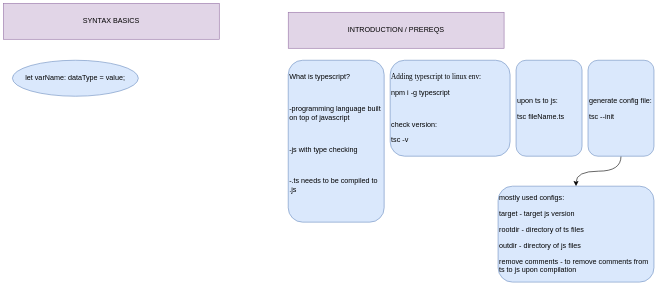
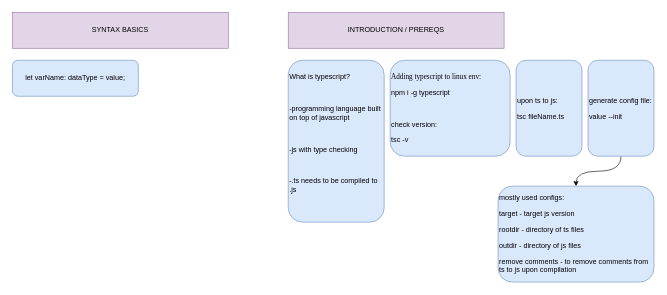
  <mxCell id="0" />
  <mxCell id="1" parent="0" />
  <mxCell id="2" value="INTRODUCTION / PREREQS" style="rounded=0;whiteSpace=wrap;html=1;fillColor=#e1d5e7;strokeColor=#9673a6;" vertex="1" parent="1"><mxGeometry x="480" y="20" width="360" height="60" as="geometry" /></mxCell>
- <mxCell id="3" value="SYNTAX BASICS" style="rounded=0;whiteSpace=wrap;html=1;fillColor=#e1d5e7;strokeColor=#9673a6;" vertex="1" parent="1"><mxGeometry x="5" y="5" width="360" height="60" as="geometry" /></mxCell>
- <mxCell id="4" value="let varName: dataType = value;" style="ellipse;whiteSpace=wrap;html=1;fillColor=#dae8fc;strokeColor=#6c8ebf;" vertex="1" parent="1"><mxGeometry x="20" y="100" width="210" height="60" as="geometry" /></mxCell>
+ <mxCell id="3" value="SYNTAX BASICS" style="rounded=0;whiteSpace=wrap;html=1;fillColor=#e1d5e7;strokeColor=#9673a6;" vertex="1" parent="1"><mxGeometry x="20" y="20" width="360" height="60" as="geometry" /></mxCell>
+ <mxCell id="4" value="let varName: dataType = value;" style="rounded=1;whiteSpace=wrap;html=1;fillColor=#dae8fc;strokeColor=#6c8ebf;" vertex="1" parent="1"><mxGeometry x="20" y="100" width="210" height="60" as="geometry" /></mxCell>
  <mxCell id="5" value="&lt;p style=&quot;border-color: var(--border-color); line-height: 14.4px;&quot;&gt;&lt;font style=&quot;border-color: var(--border-color);&quot; face=&quot;Verdana&quot;&gt;Adding typescript to linux env:&lt;/font&gt;&lt;/p&gt;&lt;p style=&quot;border-color: var(--border-color); line-height: 14.4px;&quot;&gt;npm i -g typescript&lt;/p&gt;&lt;p style=&quot;border-color: var(--border-color); line-height: 14.4px;&quot;&gt;&lt;br&gt;&lt;/p&gt;&lt;p style=&quot;border-color: var(--border-color); line-height: 14.4px;&quot;&gt;check version:&lt;/p&gt;&lt;p style=&quot;border-color: var(--border-color); line-height: 14.4px;&quot;&gt;tsc -v&lt;/p&gt;" style="rounded=1;whiteSpace=wrap;html=1;align=left;fillColor=#dae8fc;strokeColor=#6c8ebf;" vertex="1" parent="1"><mxGeometry x="650" y="100" width="200" height="160" as="geometry" /></mxCell>
  <mxCell id="6" value="&lt;p style=&quot;border-color: var(--border-color); line-height: 14.4px;&quot;&gt;&lt;span style=&quot;background-color: initial;&quot;&gt;upon ts to js:&lt;/span&gt;&lt;br&gt;&lt;/p&gt;&lt;p style=&quot;border-color: var(--border-color); line-height: 14.4px;&quot;&gt;tsc fileName.ts&lt;/p&gt;" style="rounded=1;whiteSpace=wrap;html=1;align=left;fillColor=#dae8fc;strokeColor=#6c8ebf;" vertex="1" parent="1"><mxGeometry x="860" y="100" width="110" height="160" as="geometry" /></mxCell>
  <mxCell id="7" style="edgeStyle=orthogonalEdgeStyle;rounded=0;orthogonalLoop=1;jettySize=auto;html=1;exitX=0.5;exitY=1;exitDx=0;exitDy=0;entryX=0.5;entryY=0;entryDx=0;entryDy=0;curved=1;" edge="1" parent="1" source="8" target="9"><mxGeometry relative="1" as="geometry" /></mxCell>
- <mxCell id="8" value="&lt;p style=&quot;border-color: var(--border-color); line-height: 14.4px;&quot;&gt;generate config file:&lt;/p&gt;&lt;p style=&quot;border-color: var(--border-color); line-height: 14.4px;&quot;&gt;tsc --init&lt;/p&gt;" style="rounded=1;whiteSpace=wrap;html=1;align=left;fillColor=#dae8fc;strokeColor=#6c8ebf;glass=0;shadow=0;" vertex="1" parent="1"><mxGeometry x="980" y="100" width="110" height="160" as="geometry" /></mxCell>
+ <mxCell id="8" value="&lt;p style=&quot;border-color: var(--border-color); line-height: 14.4px;&quot;&gt;generate config file:&lt;/p&gt;&lt;p style=&quot;border-color: var(--border-color); line-height: 14.4px;&quot;&gt;value --init&lt;/p&gt;" style="rounded=1;whiteSpace=wrap;html=1;align=left;fillColor=#dae8fc;strokeColor=#6c8ebf;glass=0;shadow=0;" vertex="1" parent="1"><mxGeometry x="980" y="100" width="110" height="160" as="geometry" /></mxCell>
  <mxCell id="9" value="&lt;p style=&quot;border-color: var(--border-color); line-height: 14.4px;&quot;&gt;mostly used configs:&lt;/p&gt;&lt;p style=&quot;border-color: var(--border-color); line-height: 14.4px;&quot;&gt;target - target js version&lt;/p&gt;&lt;p style=&quot;border-color: var(--border-color); line-height: 14.4px;&quot;&gt;rootdir - directory of ts files&lt;/p&gt;&lt;p style=&quot;border-color: var(--border-color); line-height: 14.4px;&quot;&gt;outdir - directory of js files&lt;/p&gt;&lt;p style=&quot;border-color: var(--border-color); line-height: 14.4px;&quot;&gt;remove comments - to remove comments from ts to js upon compilation&lt;/p&gt;" style="rounded=1;whiteSpace=wrap;html=1;align=left;fillColor=#dae8fc;strokeColor=#6c8ebf;" vertex="1" parent="1"><mxGeometry x="830" y="310" width="260" height="160" as="geometry" /></mxCell>
  <mxCell id="10" value="&lt;p style=&quot;border-color: var(--border-color); line-height: 14.4px;&quot;&gt;What is typescript?&lt;/p&gt;&lt;p style=&quot;border-color: var(--border-color); line-height: 14.4px;&quot;&gt;&lt;br&gt;&lt;/p&gt;&lt;p style=&quot;border-color: var(--border-color); line-height: 14.4px;&quot;&gt;-programming language built on top of javascript&lt;/p&gt;&lt;p style=&quot;border-color: var(--border-color); line-height: 14.4px;&quot;&gt;&lt;br&gt;&lt;/p&gt;&lt;p style=&quot;border-color: var(--border-color); line-height: 14.4px;&quot;&gt;-js with type checking&lt;/p&gt;&lt;p style=&quot;border-color: var(--border-color); line-height: 14.4px;&quot;&gt;&lt;br&gt;&lt;/p&gt;&lt;p style=&quot;border-color: var(--border-color); line-height: 14.4px;&quot;&gt;-.ts needs to be compiled to .js&lt;/p&gt;&lt;p style=&quot;border-color: var(--border-color); line-height: 14.4px;&quot;&gt;&lt;br&gt;&lt;/p&gt;" style="rounded=1;whiteSpace=wrap;html=1;align=left;fillColor=#dae8fc;strokeColor=#6c8ebf;" vertex="1" parent="1"><mxGeometry x="480" y="100" width="160" height="270" as="geometry" /></mxCell>
